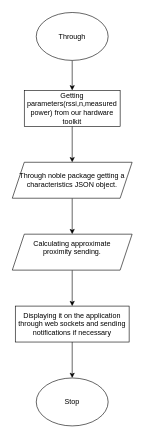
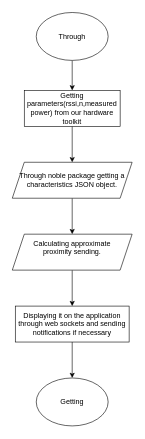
  <mxCell id="0" />
  <mxCell id="1" parent="0" />
  <mxCell id="2" value="" style="edgeStyle=orthogonalEdgeStyle;rounded=0;orthogonalLoop=1;jettySize=auto;html=1;" edge="1" parent="1" source="3" target="5"><mxGeometry relative="1" as="geometry" /></mxCell>
  <mxCell id="3" value="Through" style="ellipse;whiteSpace=wrap;html=1;" vertex="1" parent="1"><mxGeometry x="60" y="20" width="120" height="80" as="geometry" /></mxCell>
  <mxCell id="4" value="" style="edgeStyle=orthogonalEdgeStyle;rounded=0;orthogonalLoop=1;jettySize=auto;html=1;" edge="1" parent="1" source="5" target="7"><mxGeometry relative="1" as="geometry" /></mxCell>
  <mxCell id="5" value="Getting parameters(rssi,n,measured power) from our hardware toolkit" style="rounded=0;whiteSpace=wrap;html=1;" vertex="1" parent="1"><mxGeometry x="40" y="150" width="160" height="60" as="geometry" /></mxCell>
  <mxCell id="6" value="" style="edgeStyle=orthogonalEdgeStyle;rounded=0;orthogonalLoop=1;jettySize=auto;html=1;" edge="1" parent="1" source="7" target="9"><mxGeometry relative="1" as="geometry" /></mxCell>
  <mxCell id="7" value="Through noble package getting a characteristics JSON object." style="shape=parallelogram;perimeter=parallelogramPerimeter;whiteSpace=wrap;html=1;fixedSize=1;" vertex="1" parent="1"><mxGeometry x="20" y="270" width="200" height="60" as="geometry" /></mxCell>
  <mxCell id="8" value="" style="edgeStyle=orthogonalEdgeStyle;rounded=0;orthogonalLoop=1;jettySize=auto;html=1;" edge="1" parent="1" source="9" target="11"><mxGeometry relative="1" as="geometry" /></mxCell>
  <mxCell id="9" value="Calculating approximate &lt;br&gt;proximity sending.&lt;br&gt;&amp;nbsp;" style="shape=parallelogram;perimeter=parallelogramPerimeter;whiteSpace=wrap;html=1;fixedSize=1;" vertex="1" parent="1"><mxGeometry x="20" y="390" width="200" height="60" as="geometry" /></mxCell>
  <mxCell id="10" value="" style="edgeStyle=orthogonalEdgeStyle;rounded=0;orthogonalLoop=1;jettySize=auto;html=1;" edge="1" parent="1" source="11" target="12"><mxGeometry relative="1" as="geometry" /></mxCell>
  <mxCell id="11" value="Displaying it on the application through web sockets and sending notifications if necessary" style="rounded=0;whiteSpace=wrap;html=1;" vertex="1" parent="1"><mxGeometry x="25" y="510" width="190" height="60" as="geometry" /></mxCell>
- <mxCell id="12" value="Stop" style="ellipse;whiteSpace=wrap;html=1;" vertex="1" parent="1"><mxGeometry x="60" y="630" width="120" height="80" as="geometry" /></mxCell>
+ <mxCell id="12" value="Getting" style="ellipse;whiteSpace=wrap;html=1;" vertex="1" parent="1"><mxGeometry x="60" y="630" width="120" height="80" as="geometry" /></mxCell>
